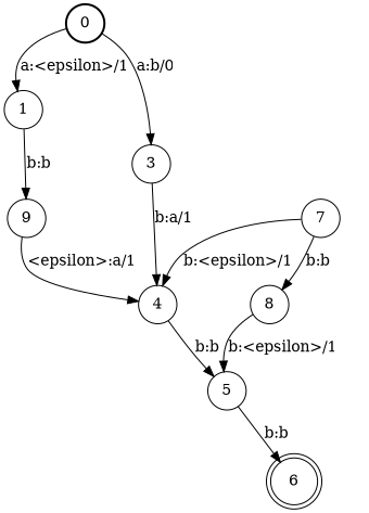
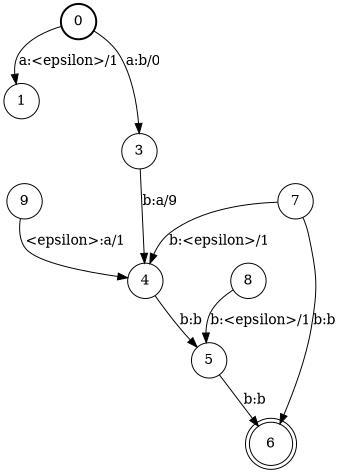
  digraph {
    nodesep=0.25
    rankdir=TB
    ranksep=0.4
    node [fontsize=14 shape=circle style=solid]
    edge [fontsize=14]
    n1 [label=0 style=bold]
    n2 [label=1]
    n3 [label=3]
    n4 [label=9]
    n5 [label=4]
    n6 [label=7]
    n7 [label=8]
    n8 [label=5]
    n9 [label=6 shape=doublecircle]
    n1 -> n2 [label="a:<epsilon>/1"]
    n1 -> n3 [label="a:b/0"]
-   n2 -> n4 [label="b:b"]
-   n3 -> n5 [label="b:a/1"]
+   n3 -> n5 [label="b:a/9"]
    n4 -> n5 [label="<epsilon>:a/1"]
    n5 -> n8 [label="b:b"]
    n6 -> n5 [label="b:<epsilon>/1"]
-   n6 -> n7 [label="b:b"]
+   n6 -> n9 [label="b:b"]
    n7 -> n8 [label="b:<epsilon>/1"]
    n8 -> n9 [label="b:b"]
  }
